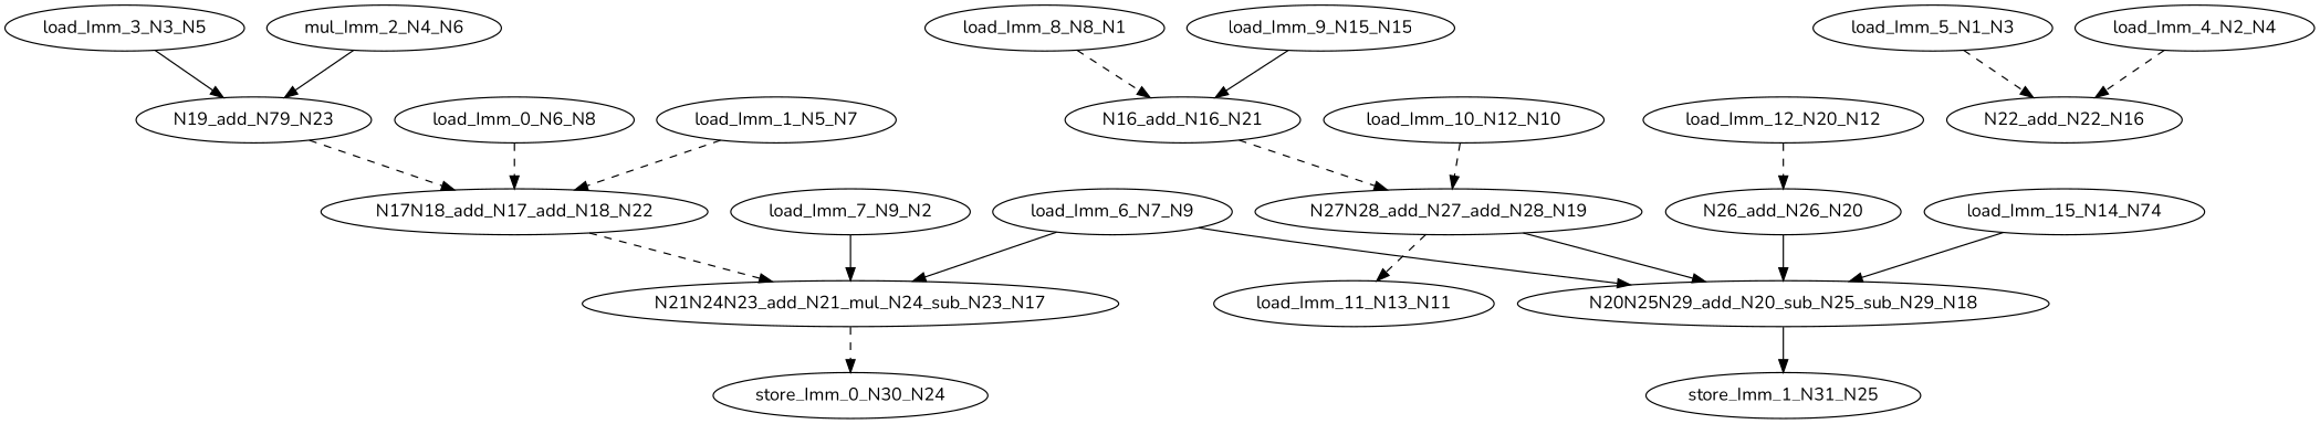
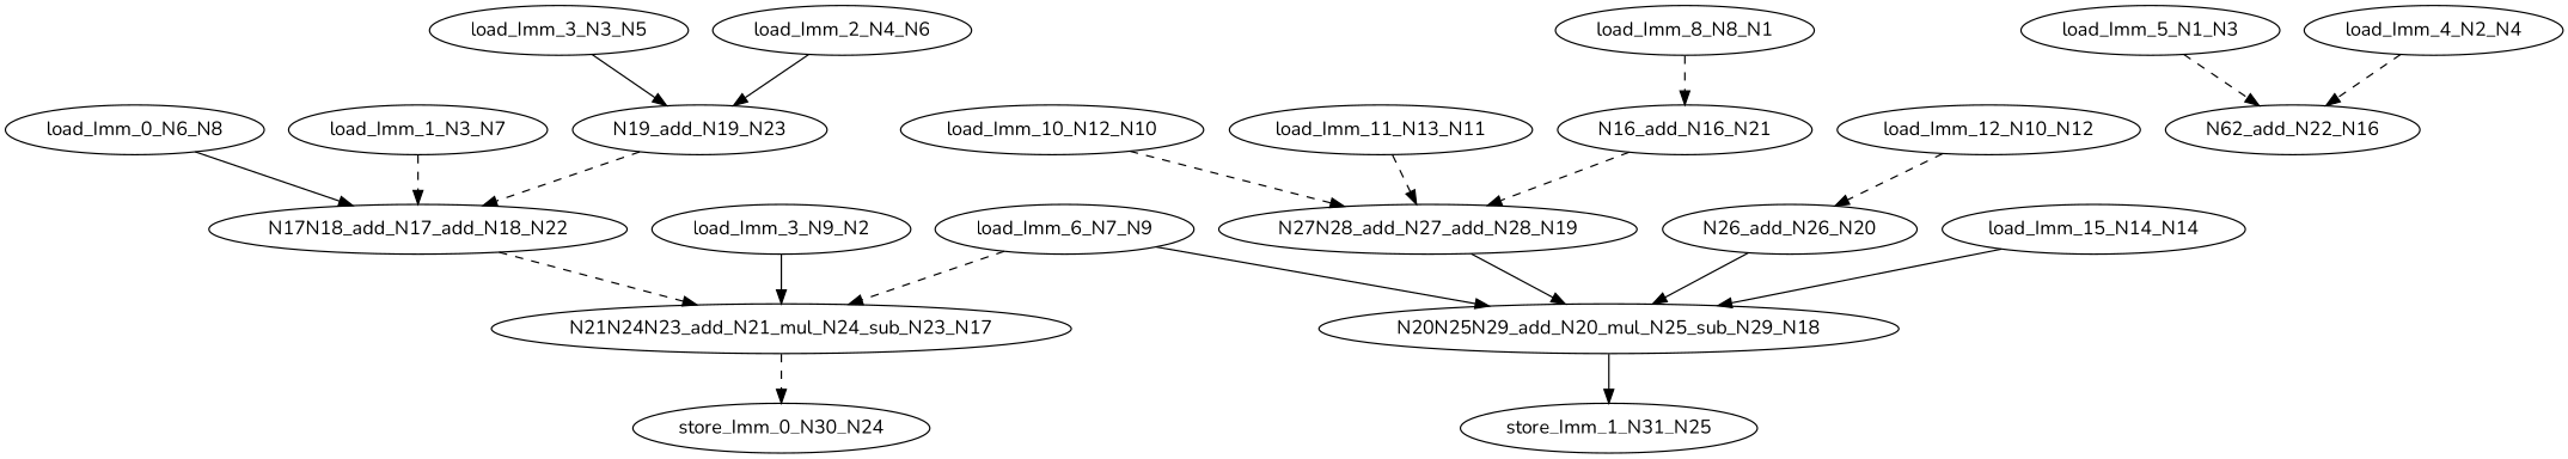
  digraph {
    fontname=Nunito
    node [color=black fontname=Nunito ntype=invar]
    edge [fontname=Nunito style=dashed]
-   n1 [label=N19_add_N79_N23 ntype=operation]
+   n1 [label=N19_add_N19_N23 ntype=operation]
    n2 [label=N17N18_add_N17_add_N18_N22 ntype=operation]
    n3 [label=N21N24N23_add_N21_mul_N24_sub_N23_N17 ntype=operation]
    n4 [label=store_Imm_0_N30_N24 ntype=outvar]
    n5 [label=N16_add_N16_N21 ntype=operation]
    n6 [label=N27N28_add_N27_add_N28_N19 ntype=operation]
-   n7 [label=N20N25N29_add_N20_sub_N25_sub_N29_N18 ntype=operation]
+   n7 [label=N20N25N29_add_N20_mul_N25_sub_N29_N18 ntype=operation]
    n8 [label=N26_add_N26_N20 ntype=operation]
    n9 [label=store_Imm_1_N31_N25 ntype=outvar]
    n10 [label=load_Imm_0_N6_N8]
    n11 [label=load_Imm_6_N7_N9]
    n12 [label=load_Imm_8_N8_N1]
-   n13 [label=load_Imm_7_N9_N2]
+   n13 [label=load_Imm_3_N9_N2]
    n14 [label=load_Imm_5_N1_N3]
-   n15 [label=N22_add_N22_N16 ntype=operation]
+   n15 [label=N62_add_N22_N16 ntype=operation]
    n16 [label=load_Imm_4_N2_N4]
    n17 [label=load_Imm_3_N3_N5]
-   n18 [label=mul_Imm_2_N4_N6]
-   n19 [label=load_Imm_1_N5_N7]
-   n20 [label=load_Imm_12_N20_N12]
+   n18 [label=load_Imm_2_N4_N6]
+   n19 [label=load_Imm_1_N3_N7]
+   n20 [label=load_Imm_12_N10_N12]
    n21 [label=load_Imm_10_N12_N10]
    n22 [label=load_Imm_11_N13_N11]
-   n23 [label=load_Imm_15_N14_N74]
-   n24 [label=load_Imm_9_N15_N15]
+   n23 [label=load_Imm_15_N14_N14]
    n1 -> n2
    n2 -> n3
    n3 -> n4
    n5 -> n6
    n6 -> n7 [style=solid]
    n7 -> n9 [style=solid]
    n8 -> n7 [style=solid]
-   n10 -> n2
-   n11 -> n3 [style=solid]
+   n10 -> n2 [style=solid]
+   n11 -> n3
    n11 -> n7 [style=solid]
    n12 -> n5
    n13 -> n3 [style=solid]
    n14 -> n15
    n16 -> n15
    n17 -> n1 [style=solid]
    n18 -> n1 [style=solid]
    n19 -> n2
    n20 -> n8
    n21 -> n6
-   n6 -> n22
+   n22 -> n6
    n23 -> n7 [style=solid]
-   n24 -> n5 [style=solid]
  }
